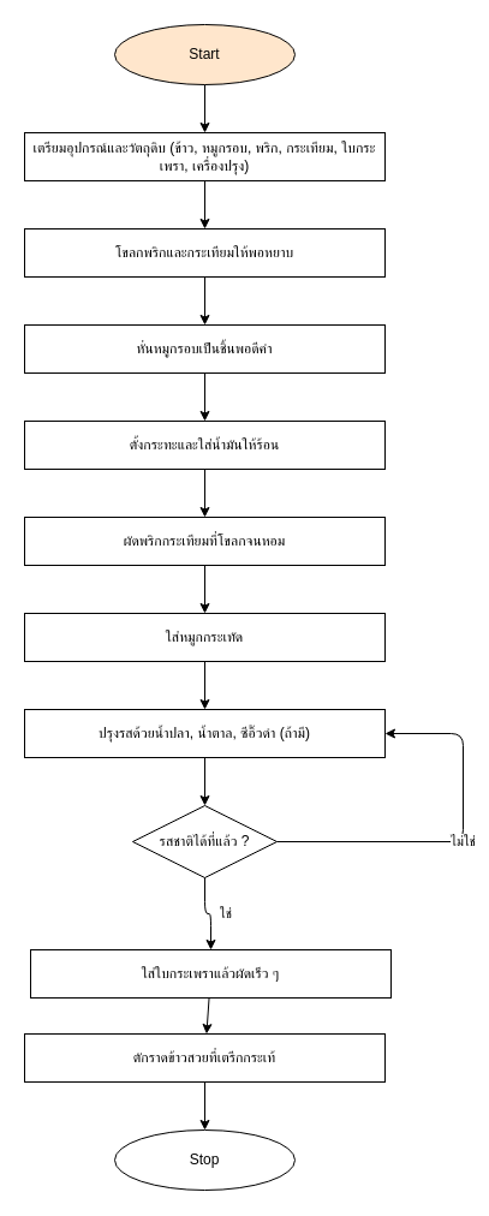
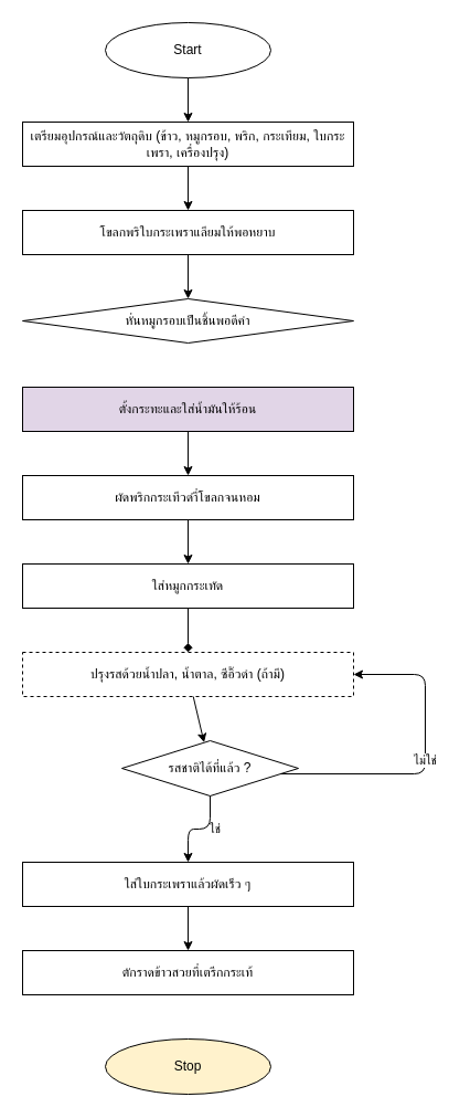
  <mxCell id="0" />
  <mxCell id="1" parent="0" />
- <mxCell id="2" value="Start" style="ellipse;whiteSpace=wrap;html=1;fillColor=#ffe6cc;" vertex="1" parent="1"><mxGeometry x="95" y="20" width="150" height="50" as="geometry" /></mxCell>
+ <mxCell id="2" value="Start" style="ellipse;whiteSpace=wrap;html=1;" vertex="1" parent="1"><mxGeometry x="95" y="20" width="150" height="50" as="geometry" /></mxCell>
  <mxCell id="3" value="เตรียมอุปกรณ์และวัตถุดิบ (ข้าว, หมูกรอบ, พริก, กระเทียม, ใบกระเพรา, เครื่องปรุง)" style="rounded=0;whiteSpace=wrap;html=1;" vertex="1" parent="1"><mxGeometry x="20" y="110" width="300" height="40" as="geometry" /></mxCell>
  <mxCell id="4" value="" style="endArrow=classic;html=1;" edge="1" parent="1" source="2" target="3"><mxGeometry width="50" height="50" relative="1" as="geometry"><mxPoint x="170" y="70" as="sourcePoint" /><mxPoint x="170" y="100" as="targetPoint" /></mxGeometry></mxCell>
- <mxCell id="5" value="โขลกพริกและกระเทียมให้พอหยาบ" style="rounded=0;whiteSpace=wrap;html=1;" vertex="1" parent="1"><mxGeometry x="20" y="190" width="300" height="40" as="geometry" /></mxCell>
+ <mxCell id="5" value="โขลกพริใบกระเพราแลียมให้พอหยาบ" style="rounded=0;whiteSpace=wrap;html=1;" vertex="1" parent="1"><mxGeometry x="20" y="190" width="300" height="40" as="geometry" /></mxCell>
  <mxCell id="6" value="" style="endArrow=classic;html=1;" edge="1" parent="1" source="3" target="5"><mxGeometry width="50" height="50" relative="1" as="geometry"><mxPoint x="170" y="150" as="sourcePoint" /><mxPoint x="170" y="180" as="targetPoint" /></mxGeometry></mxCell>
- <mxCell id="7" value="หั่นหมูกรอบเป็นชิ้นพอดีคำ" style="rounded=0;whiteSpace=wrap;html=1;" vertex="1" parent="1"><mxGeometry x="20" y="270" width="300" height="40" as="geometry" /></mxCell>
+ <mxCell id="7" value="หั่นหมูกรอบเป็นชิ้นพอดีคำ" style="rhombus;whiteSpace=wrap;html=1;" vertex="1" parent="1"><mxGeometry x="20" y="270" width="300" height="40" as="geometry" /></mxCell>
  <mxCell id="8" value="" style="endArrow=classic;html=1;" edge="1" parent="1" source="5" target="7"><mxGeometry width="50" height="50" relative="1" as="geometry"><mxPoint x="170" y="230" as="sourcePoint" /><mxPoint x="170" y="260" as="targetPoint" /></mxGeometry></mxCell>
- <mxCell id="9" value="ตั้งกระทะและใส่น้ำมันให้ร้อน" style="rounded=0;whiteSpace=wrap;html=1;" vertex="1" parent="1"><mxGeometry x="20" y="350" width="300" height="40" as="geometry" /></mxCell>
- <mxCell id="10" value="" style="endArrow=classic;html=1;" edge="1" parent="1" source="7" target="9"><mxGeometry width="50" height="50" relative="1" as="geometry"><mxPoint x="170" y="310" as="sourcePoint" /><mxPoint x="170" y="340" as="targetPoint" /></mxGeometry></mxCell>
- <mxCell id="11" value="ผัดพริกกระเทียมที่โขลกจนหอม" style="rounded=0;whiteSpace=wrap;html=1;" vertex="1" parent="1"><mxGeometry x="20" y="430" width="300" height="40" as="geometry" /></mxCell>
+ <mxCell id="9" value="ตั้งกระทะและใส่น้ำมันให้ร้อน" style="rounded=0;whiteSpace=wrap;html=1;fillColor=#e1d5e7;" vertex="1" parent="1"><mxGeometry x="20" y="350" width="300" height="40" as="geometry" /></mxCell>
+ <mxCell id="11" value="ผัดพริกกระเทีวดำี่โขลกจนหอม" style="rounded=0;whiteSpace=wrap;html=1;" vertex="1" parent="1"><mxGeometry x="20" y="430" width="300" height="40" as="geometry" /></mxCell>
  <mxCell id="12" value="" style="endArrow=classic;html=1;" edge="1" parent="1" source="9" target="11"><mxGeometry width="50" height="50" relative="1" as="geometry"><mxPoint x="170" y="390" as="sourcePoint" /><mxPoint x="170" y="420" as="targetPoint" /></mxGeometry></mxCell>
  <mxCell id="13" value="ใส่หมูกกระเทัด" style="rounded=0;whiteSpace=wrap;html=1;" vertex="1" parent="1"><mxGeometry x="20" y="510" width="300" height="40" as="geometry" /></mxCell>
  <mxCell id="14" value="" style="endArrow=classic;html=1;" edge="1" parent="1" source="11" target="13"><mxGeometry width="50" height="50" relative="1" as="geometry"><mxPoint x="170" y="470" as="sourcePoint" /><mxPoint x="170" y="500" as="targetPoint" /></mxGeometry></mxCell>
- <mxCell id="15" value="ปรุงรสด้วยน้ำปลา, น้ำตาล, ซีอิ๊วดำ (ถ้ามี)" style="rounded=0;whiteSpace=wrap;html=1;" vertex="1" parent="1"><mxGeometry x="20" y="590" width="300" height="40" as="geometry" /></mxCell>
- <mxCell id="16" value="" style="endArrow=classic;html=1;" edge="1" parent="1" source="13" target="15"><mxGeometry width="50" height="50" relative="1" as="geometry"><mxPoint x="170" y="550" as="sourcePoint" /><mxPoint x="170" y="580" as="targetPoint" /></mxGeometry></mxCell>
- <mxCell id="17" value="รสชาติได้ที่แล้ว ?" style="rhombus;whiteSpace=wrap;html=1;" vertex="1" parent="1"><mxGeometry x="110" y="670" width="120" height="60" as="geometry" /></mxCell>
+ <mxCell id="15" value="ปรุงรสด้วยน้ำปลา, น้ำตาล, ซีอิ๊วดำ (ถ้ามี)" style="rounded=0;whiteSpace=wrap;html=1;dashed=1;" vertex="1" parent="1"><mxGeometry x="20" y="590" width="300" height="40" as="geometry" /></mxCell>
+ <mxCell id="16" value="" style="endArrow=diamond;html=1;" edge="1" parent="1" source="13" target="15"><mxGeometry width="50" height="50" relative="1" as="geometry"><mxPoint x="170" y="550" as="sourcePoint" /><mxPoint x="170" y="580" as="targetPoint" /></mxGeometry></mxCell>
+ <mxCell id="17" value="รสชาติได้ที่แล้ว ?" style="rhombus;whiteSpace=wrap;html=1;" vertex="1" parent="1"><mxGeometry x="110" y="670" width="160" height="50" as="geometry" /></mxCell>
  <mxCell id="18" value="" style="endArrow=classic;html=1;" edge="1" parent="1" source="15" target="17"><mxGeometry width="50" height="50" relative="1" as="geometry"><mxPoint x="170" y="630" as="sourcePoint" /><mxPoint x="170" y="660" as="targetPoint" /></mxGeometry></mxCell>
  <mxCell id="19" value="ใช่" style="edgeStyle=orthogonalEdgeStyle;html=1;align=left;spacingLeft=8;" edge="1" parent="1" source="17" target="20"><mxGeometry relative="1" as="geometry"><mxPoint x="170" y="730" as="sourcePoint" /></mxGeometry></mxCell>
- <mxCell id="20" value="ใส่ใบกระเพราแล้วผัดเร็ว ๆ" style="rounded=0;whiteSpace=wrap;html=1;" vertex="1" parent="1"><mxGeometry x="25" y="790" width="300" height="40" as="geometry" /></mxCell>
+ <mxCell id="20" value="ใส่ใบกระเพราแล้วผัดเร็ว ๆ" style="rounded=0;whiteSpace=wrap;html=1;" vertex="1" parent="1"><mxGeometry x="20" y="780" width="300" height="40" as="geometry" /></mxCell>
  <mxCell id="21" value="ไม่ใช่" style="edgeStyle=orthogonalEdgeStyle;html=1;exitDx=0.5;exitDy=0.5;exitA=1;" edge="1" parent="1" source="17" target="15"><mxGeometry relative="1" as="geometry"><mxPoint x="230" y="700" as="sourcePoint" /><Array as="points"><mxPoint x="385" y="700" /><mxPoint x="385" y="610" /><mxPoint x="320" y="610" /></Array></mxGeometry></mxCell>
  <mxCell id="22" value="ตักราดข้าวสวยที่เตรีกกระเท้" style="rounded=0;whiteSpace=wrap;html=1;" vertex="1" parent="1"><mxGeometry x="20" y="860" width="300" height="40" as="geometry" /></mxCell>
  <mxCell id="23" value="" style="endArrow=classic;html=1;" edge="1" parent="1" source="20" target="22"><mxGeometry width="50" height="50" relative="1" as="geometry"><mxPoint x="170" y="820" as="sourcePoint" /><mxPoint x="170" y="850" as="targetPoint" /></mxGeometry></mxCell>
- <mxCell id="24" value="Stop" style="ellipse;whiteSpace=wrap;html=1;" vertex="1" parent="1"><mxGeometry x="95" y="940" width="150" height="50" as="geometry" /></mxCell>
- <mxCell id="25" value="" style="endArrow=classic;html=1;" edge="1" parent="1" source="22" target="24"><mxGeometry width="50" height="50" relative="1" as="geometry"><mxPoint x="170" y="900" as="sourcePoint" /><mxPoint x="170" y="930" as="targetPoint" /></mxGeometry></mxCell>
+ <mxCell id="24" value="Stop" style="ellipse;whiteSpace=wrap;html=1;fillColor=#fff2cc;" vertex="1" parent="1"><mxGeometry x="95" y="940" width="150" height="50" as="geometry" /></mxCell>
